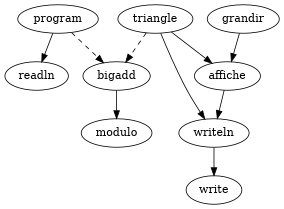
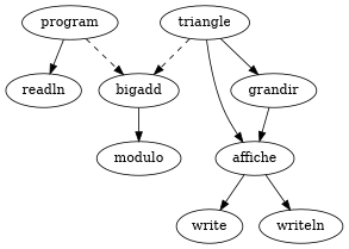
  digraph {
    program
    readln
    bigadd
    triangle
    affiche
    grandir
    write
    writeln
    modulo
    program -> readln
    program -> bigadd [style=dashed]
    bigadd -> modulo
    triangle -> bigadd [style=dashed]
    triangle -> affiche
-   triangle -> writeln
-   writeln -> write
+   triangle -> grandir
+   affiche -> write
    affiche -> writeln [style=solid]
    grandir -> affiche
  }
